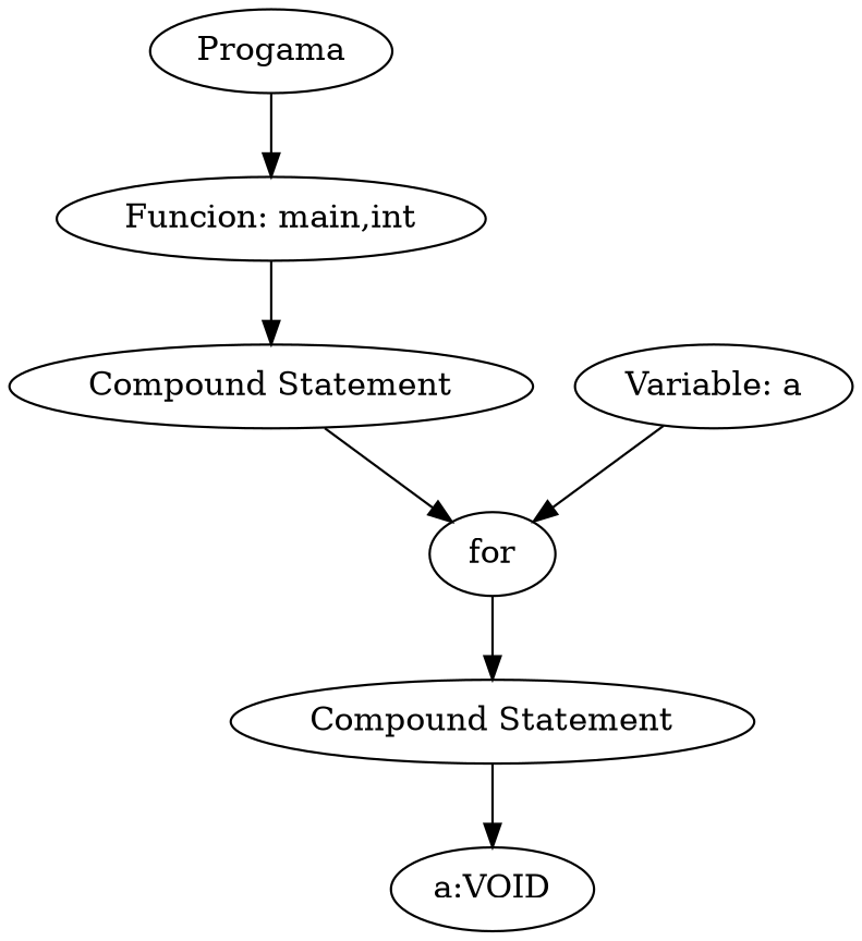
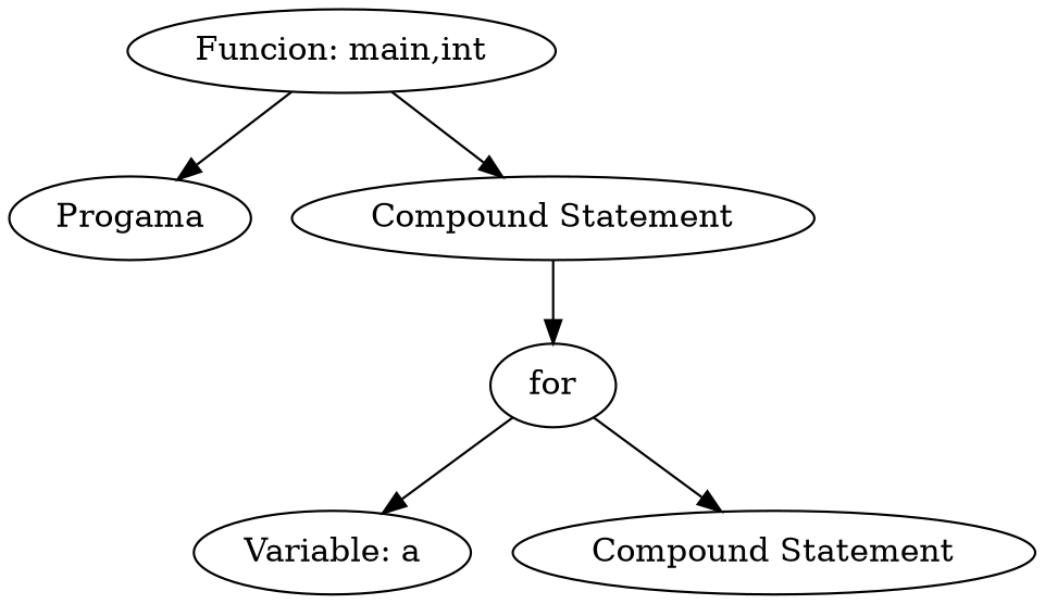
  digraph {
    n1 [label=Progama]
    n2 [label="Funcion: main,int"]
    n3 [label="Compound Statement"]
    n4 [label=for]
    n5 [label="Variable: a"]
    n6 [label="Compound Statement"]
-   n7 [label="a:VOID"]
-   n1 -> n2
+   n2 -> n1
    n2 -> n3
    n3 -> n4
-   n5 -> n4
+   n4 -> n5
    n4 -> n6
-   n6 -> n7
  }
